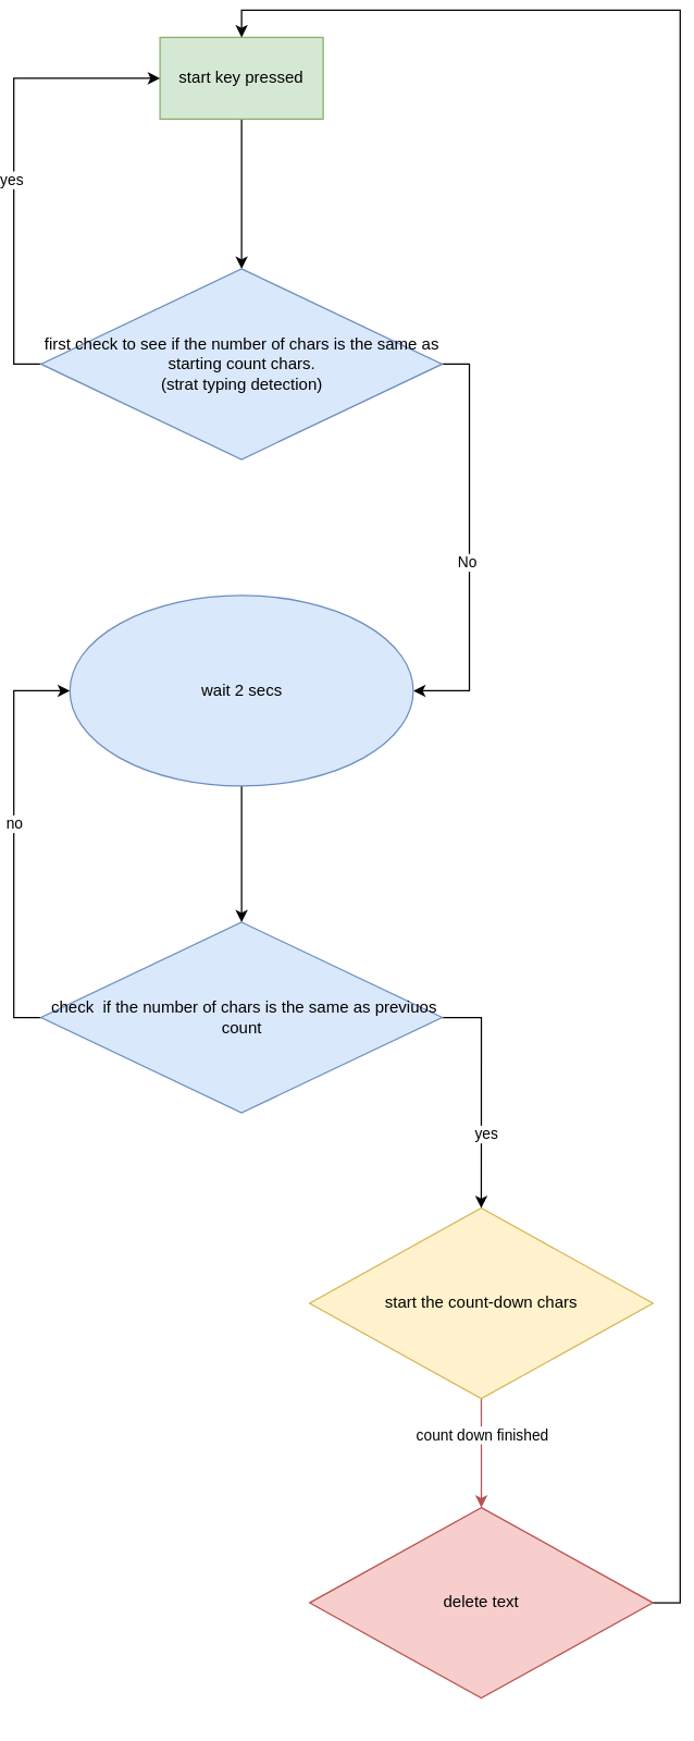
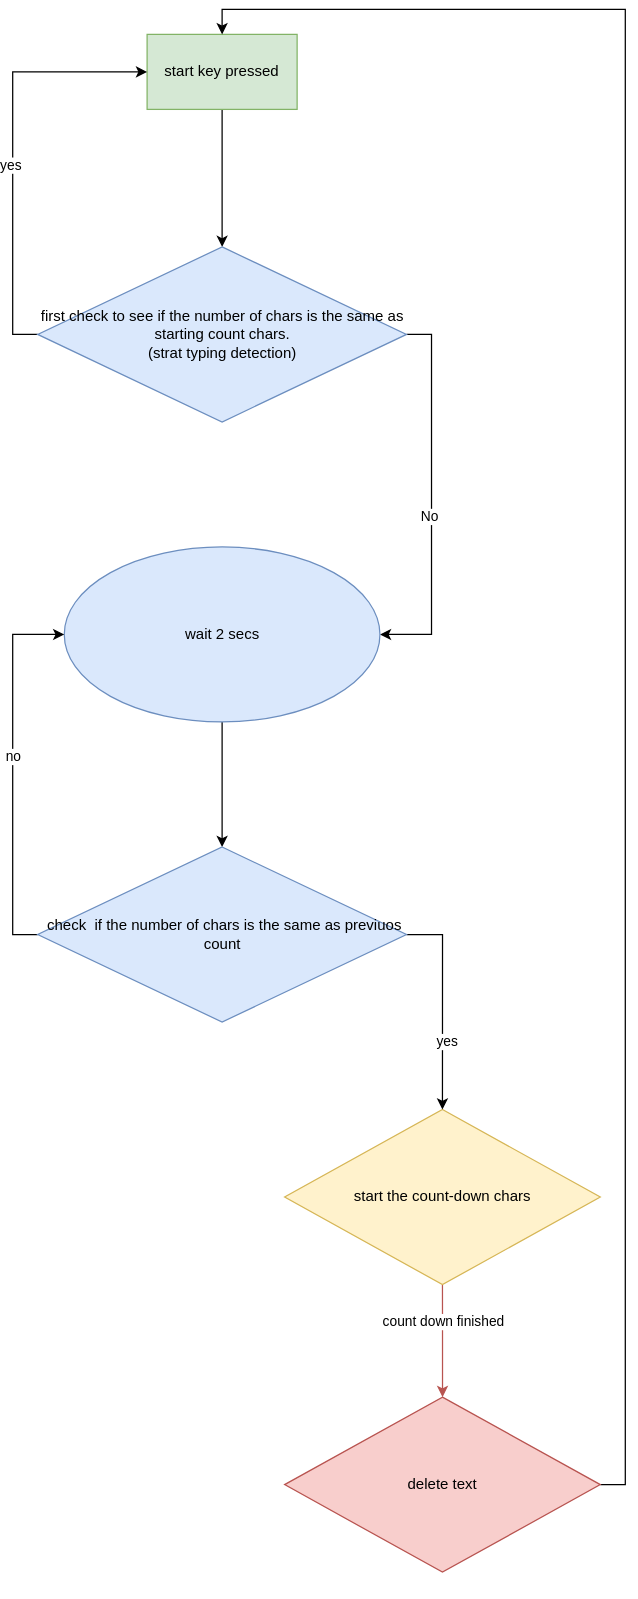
  <mxCell id="0" />
  <mxCell id="1" parent="0" />
  <mxCell id="2" value="" style="edgeStyle=orthogonalEdgeStyle;rounded=0;orthogonalLoop=1;jettySize=auto;html=1;" edge="1" parent="1" source="3" target="8"><mxGeometry relative="1" as="geometry" /></mxCell>
  <mxCell id="3" value="start key pressed" style="rounded=0;whiteSpace=wrap;html=1;fillColor=#d5e8d4;strokeColor=#82b366;" vertex="1" parent="1"><mxGeometry x="108" y="20" width="120" height="60" as="geometry" /></mxCell>
  <mxCell id="4" style="edgeStyle=orthogonalEdgeStyle;rounded=0;orthogonalLoop=1;jettySize=auto;html=1;entryX=0;entryY=0.5;entryDx=0;entryDy=0;exitX=0;exitY=0.5;exitDx=0;exitDy=0;" edge="1" parent="1" source="8" target="3"><mxGeometry relative="1" as="geometry" /></mxCell>
  <mxCell id="5" value="yes" style="edgeLabel;html=1;align=center;verticalAlign=middle;resizable=0;points=[];" vertex="1" connectable="0" parent="4"><mxGeometry x="-0.076" y="3" relative="1" as="geometry"><mxPoint x="1" as="offset" /></mxGeometry></mxCell>
  <mxCell id="6" style="edgeStyle=orthogonalEdgeStyle;rounded=0;orthogonalLoop=1;jettySize=auto;html=1;exitX=1;exitY=0.5;exitDx=0;exitDy=0;entryX=1;entryY=0.5;entryDx=0;entryDy=0;" edge="1" parent="1" source="8" target="10"><mxGeometry relative="1" as="geometry" /></mxCell>
  <mxCell id="7" value="No" style="edgeLabel;html=1;align=center;verticalAlign=middle;resizable=0;points=[];" vertex="1" connectable="0" parent="6"><mxGeometry x="0.095" y="-2" relative="1" as="geometry"><mxPoint as="offset" /></mxGeometry></mxCell>
  <mxCell id="8" value="first check to see if the number of chars is the same as starting count chars.&lt;br&gt;(strat typing detection)" style="rhombus;whiteSpace=wrap;html=1;rounded=0;fillColor=#dae8fc;strokeColor=#6c8ebf;" vertex="1" parent="1"><mxGeometry x="20.5" y="190" width="295" height="140" as="geometry" /></mxCell>
  <mxCell id="9" style="edgeStyle=orthogonalEdgeStyle;rounded=0;orthogonalLoop=1;jettySize=auto;html=1;exitX=0.5;exitY=1;exitDx=0;exitDy=0;entryX=0.5;entryY=0;entryDx=0;entryDy=0;" edge="1" parent="1" source="10" target="20"><mxGeometry relative="1" as="geometry" /></mxCell>
  <mxCell id="10" value="wait 2 secs" style="ellipse;whiteSpace=wrap;html=1;fillColor=#dae8fc;strokeColor=#6c8ebf;" vertex="1" parent="1"><mxGeometry x="41.75" y="430" width="252.5" height="140" as="geometry" /></mxCell>
  <mxCell id="11" value="" style="edgeStyle=orthogonalEdgeStyle;rounded=0;orthogonalLoop=1;jettySize=auto;html=1;exitX=0.5;exitY=1;exitDx=0;exitDy=0;fillColor=#f8cecc;strokeColor=#b85450;" edge="1" parent="1" source="13" target="15"><mxGeometry relative="1" as="geometry" /></mxCell>
  <mxCell id="12" value="count down finished" style="edgeLabel;html=1;align=center;verticalAlign=middle;resizable=0;points=[];" vertex="1" connectable="0" parent="11"><mxGeometry x="-0.328" relative="1" as="geometry"><mxPoint as="offset" /></mxGeometry></mxCell>
  <mxCell id="13" value="start the count-down chars" style="rhombus;whiteSpace=wrap;html=1;rounded=0;fillColor=#fff2cc;strokeColor=#d6b656;" vertex="1" parent="1"><mxGeometry x="218" y="880" width="252.5" height="140" as="geometry" /></mxCell>
  <mxCell id="14" style="edgeStyle=orthogonalEdgeStyle;rounded=0;orthogonalLoop=1;jettySize=auto;html=1;entryX=0.5;entryY=0;entryDx=0;entryDy=0;exitX=1;exitY=0.5;exitDx=0;exitDy=0;" edge="1" parent="1" source="15" target="3"><mxGeometry relative="1" as="geometry" /></mxCell>
- <mxCell id="15" value="delete text" style="rhombus;whiteSpace=wrap;html=1;rounded=0;fillColor=#f8cecc;strokeColor=#b85450;" vertex="1" parent="1"><mxGeometry x="218" y="1100" width="252.5" height="140" as="geometry" /></mxCell>
+ <mxCell id="15" value="delete text" style="rhombus;whiteSpace=wrap;html=1;rounded=0;fillColor=#f8cecc;strokeColor=#b85450;" vertex="1" parent="1"><mxGeometry x="218" y="1110" width="252.5" height="140" as="geometry" /></mxCell>
  <mxCell id="16" style="edgeStyle=orthogonalEdgeStyle;rounded=0;orthogonalLoop=1;jettySize=auto;html=1;entryX=0;entryY=0.5;entryDx=0;entryDy=0;exitX=0;exitY=0.5;exitDx=0;exitDy=0;" edge="1" parent="1" source="20" target="10"><mxGeometry relative="1" as="geometry" /></mxCell>
  <mxCell id="17" value="no" style="edgeLabel;html=1;align=center;verticalAlign=middle;resizable=0;points=[];" vertex="1" connectable="0" parent="16"><mxGeometry x="0.081" y="1" relative="1" as="geometry"><mxPoint x="1" as="offset" /></mxGeometry></mxCell>
  <mxCell id="18" style="edgeStyle=orthogonalEdgeStyle;rounded=0;orthogonalLoop=1;jettySize=auto;html=1;entryX=0.5;entryY=0;entryDx=0;entryDy=0;exitX=1;exitY=0.5;exitDx=0;exitDy=0;" edge="1" parent="1" source="20" target="13"><mxGeometry relative="1" as="geometry" /></mxCell>
  <mxCell id="19" value="yes" style="edgeLabel;html=1;align=center;verticalAlign=middle;resizable=0;points=[];" vertex="1" connectable="0" parent="18"><mxGeometry x="0.348" y="3" relative="1" as="geometry"><mxPoint as="offset" /></mxGeometry></mxCell>
  <mxCell id="20" value="&amp;nbsp;check&amp;nbsp; if the number of chars is the same as previuos count&lt;br&gt;" style="rhombus;whiteSpace=wrap;html=1;rounded=0;fillColor=#dae8fc;strokeColor=#6c8ebf;" vertex="1" parent="1"><mxGeometry x="20.5" y="670" width="295" height="140" as="geometry" /></mxCell>
